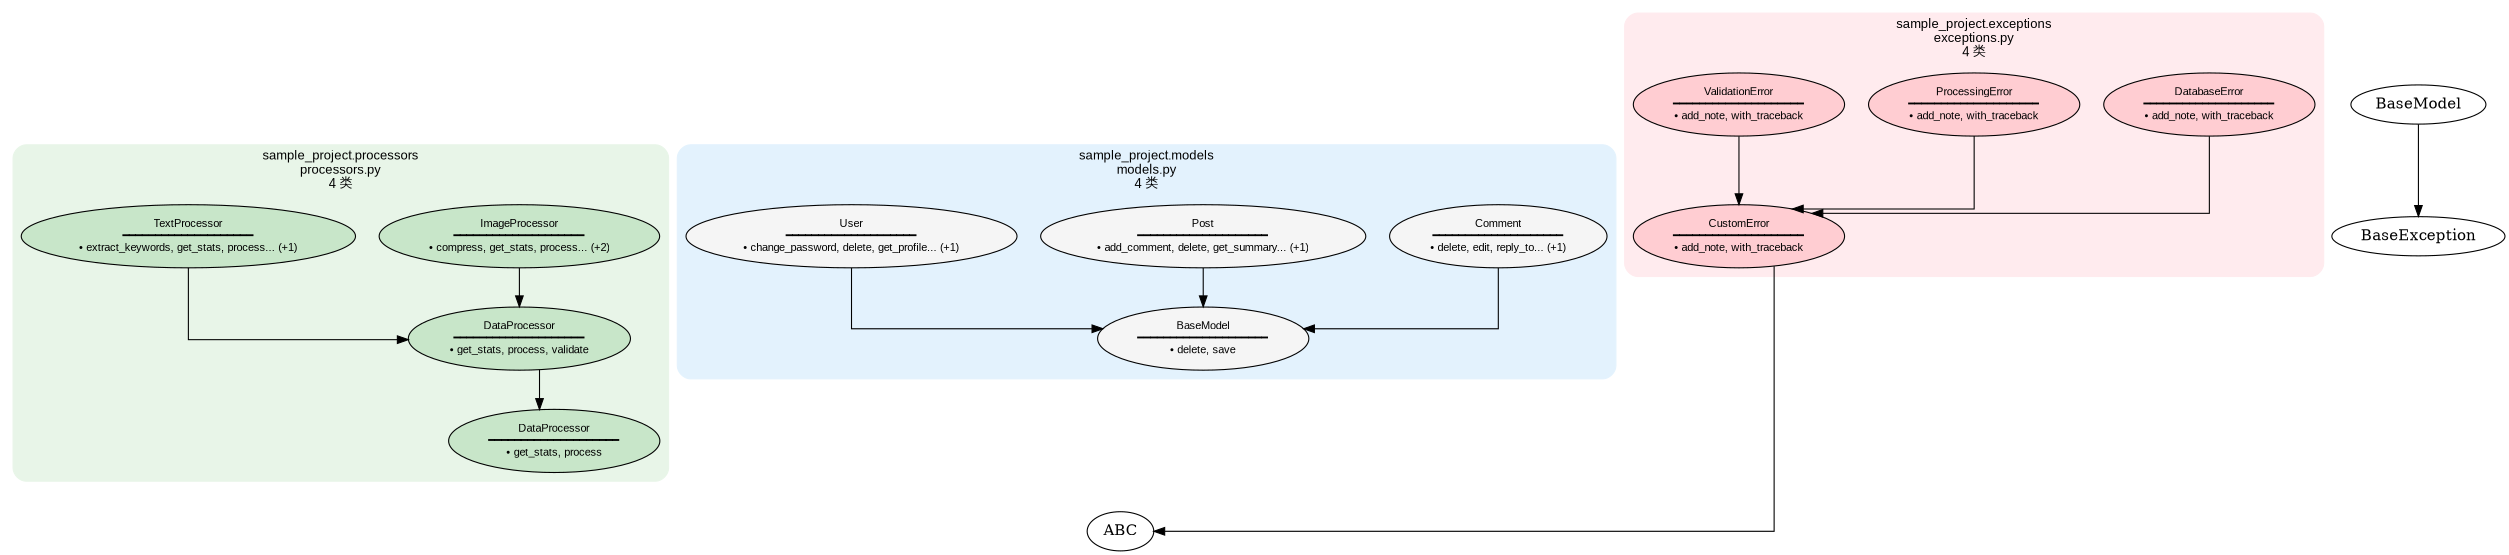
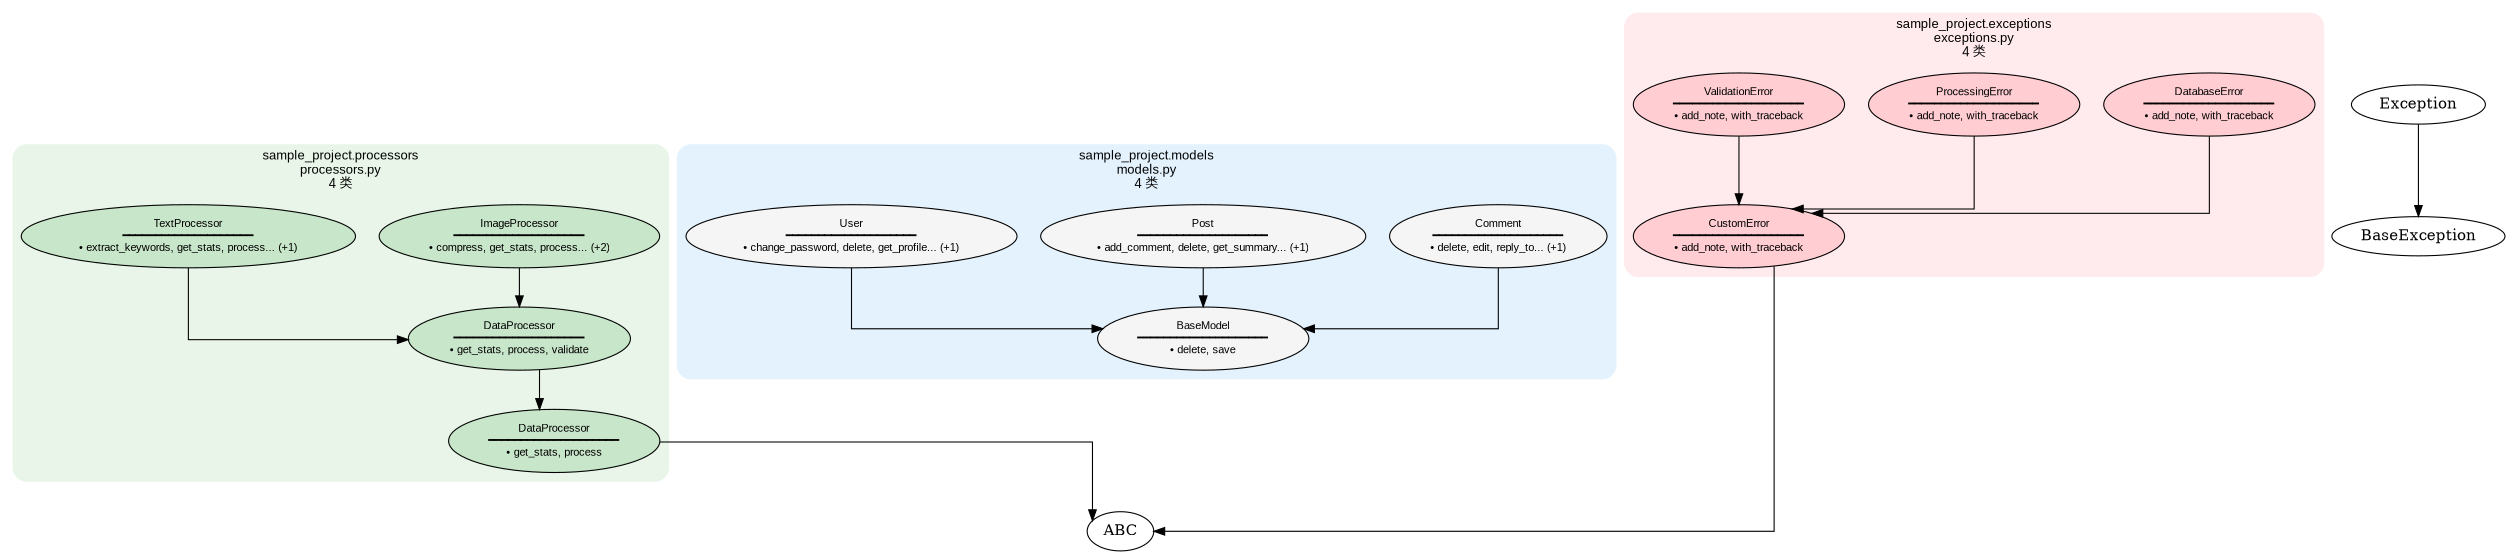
  digraph {
    nodesep=0.3
    rankdir=TB
    ranksep=0.5
    splines=ortho
    node [fillcolor="#ffcdd2" fontname=Arial fontsize=10 shape=ellipse style="filled,rounded"]
    edge [arrowhead=normal color=black]
    n1 [label="CustomError\n━━━━━━━━━━━━━━━━━━━━\n• add_note, with_traceback"]
    n2 [label="DatabaseError\n━━━━━━━━━━━━━━━━━━━━\n• add_note, with_traceback"]
    n3 [label="ProcessingError\n━━━━━━━━━━━━━━━━━━━━\n• add_note, with_traceback"]
    n4 [label="ValidationError\n━━━━━━━━━━━━━━━━━━━━\n• add_note, with_traceback"]
    n5 [fillcolor="#f5f5f5" label="BaseModel\n━━━━━━━━━━━━━━━━━━━━\n• delete, save"]
    n6 [fillcolor="#f5f5f5" label="Comment\n━━━━━━━━━━━━━━━━━━━━\n• delete, edit, reply_to... (+1)"]
    n7 [fillcolor="#f5f5f5" label="Post\n━━━━━━━━━━━━━━━━━━━━\n• add_comment, delete, get_summary... (+1)"]
    n8 [fillcolor="#f5f5f5" label="User\n━━━━━━━━━━━━━━━━━━━━\n• change_password, delete, get_profile... (+1)"]
    n9 [fillcolor="#c8e6c9" label="DataProcessor\n━━━━━━━━━━━━━━━━━━━━\n• get_stats, process"]
    n10 [fillcolor="#c8e6c9" label="DataProcessor\n━━━━━━━━━━━━━━━━━━━━\n• get_stats, process, validate"]
    n11 [fillcolor="#c8e6c9" label="ImageProcessor\n━━━━━━━━━━━━━━━━━━━━\n• compress, get_stats, process... (+2)"]
    n12 [fillcolor="#c8e6c9" label="TextProcessor\n━━━━━━━━━━━━━━━━━━━━\n• extract_keywords, get_stats, process... (+1)"]
    ABC [fillcolor="" fontname="" fontsize="" shape="" style=""]
-   Exception [label=BaseModel fillcolor="" fontname="" fontsize="" shape="" style=""]
+   Exception [fillcolor="" fontname="" fontsize="" shape="" style=""]
    BaseException [fillcolor="" fontname="" fontsize="" shape="" style=""]
    subgraph cluster_1 {
      color="#ffebee"
      fontname=Arial
      fontsize=12
      label="sample_project.exceptions\nexceptions.py\n4 类"
      style="filled,rounded"
      n1
      n2
      n3
      n4
    }
    subgraph cluster_2 {
      color="#e3f2fd"
      fontname=Arial
      fontsize=12
      label="sample_project.models\nmodels.py\n4 类"
      style="filled,rounded"
      n5
      n6
      n7
      n8
    }
    subgraph cluster_3 {
      color="#e8f5e8"
      fontname=Arial
      fontsize=12
      label="sample_project.processors\nprocessors.py\n4 类"
      style="filled,rounded"
      n9
      n10
      n11
      n12
    }
    n1 -> n5 [style=invis weight=100 arrowhead="" color=""]
    n1 -> ABC
    n2 -> n1
    n3 -> n1
    n4 -> n1
    n5 -> n9 [style=invis weight=100 arrowhead="" color=""]
    n6 -> n5
    n7 -> n5
    n8 -> n5
+   n9 -> ABC
    n10 -> n9
    n11 -> n10
    n12 -> n10
    Exception -> BaseException
  }
